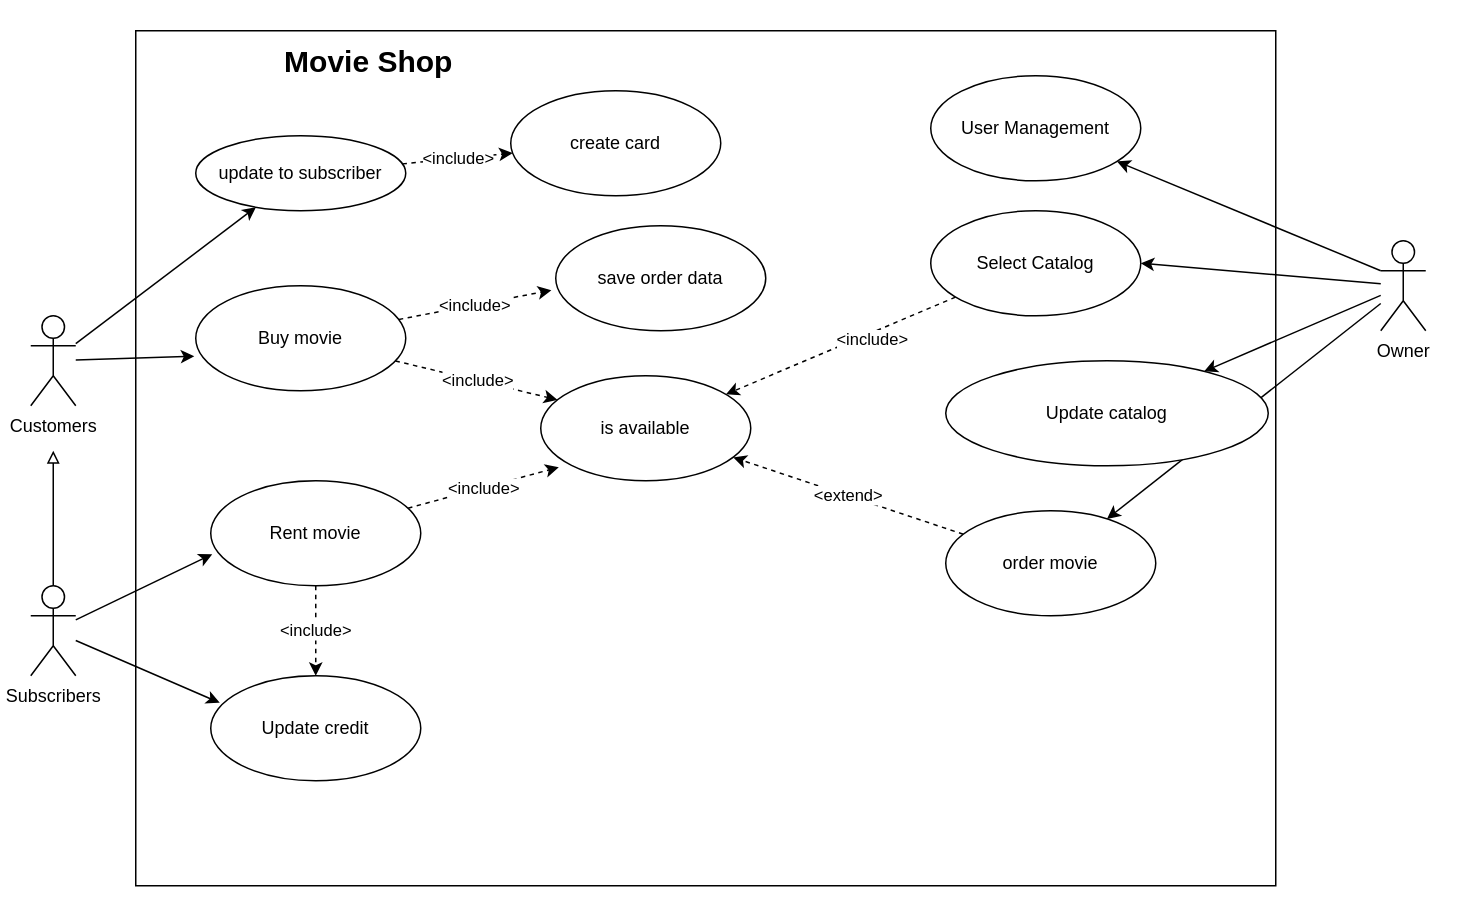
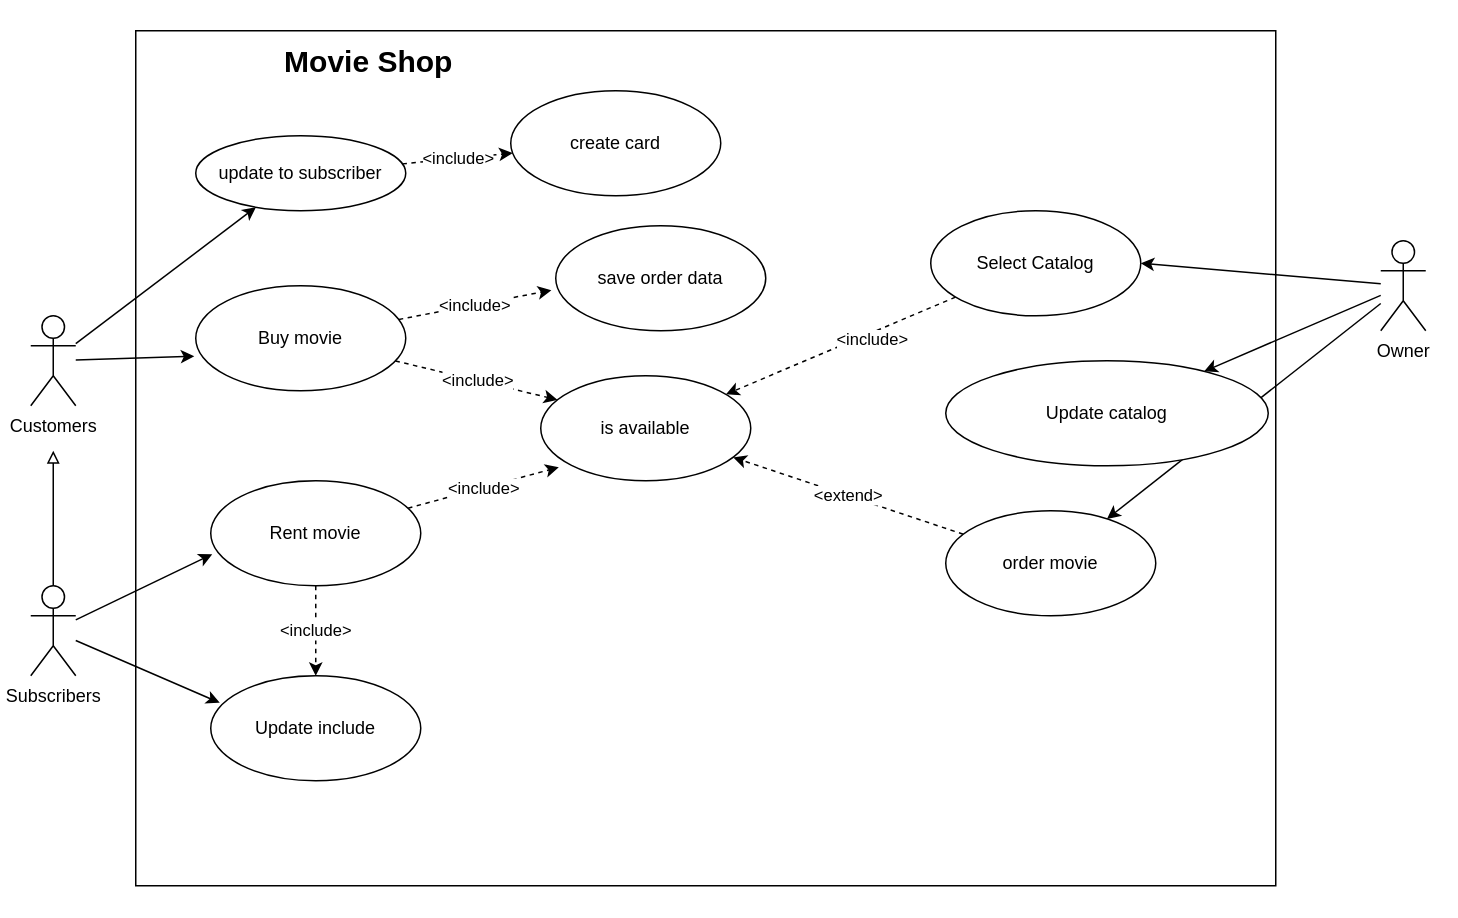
  <mxCell id="0" />
  <mxCell id="1" parent="0" />
  <mxCell id="2" value="" style="rounded=0;whiteSpace=wrap;html=1;verticalAlign=middle;" vertex="1" parent="1"><mxGeometry x="90" y="20" width="760" height="570" as="geometry" /></mxCell>
  <mxCell id="3" style="edgeStyle=none;rounded=0;orthogonalLoop=1;jettySize=auto;html=1;entryX=-0.007;entryY=0.671;entryDx=0;entryDy=0;entryPerimeter=0;startArrow=none;startFill=0;endArrow=classic;endFill=1;" edge="1" parent="1" source="5" target="12"><mxGeometry relative="1" as="geometry" /></mxCell>
  <mxCell id="4" style="edgeStyle=none;rounded=0;orthogonalLoop=1;jettySize=auto;html=1;startArrow=none;startFill=0;endArrow=classic;endFill=1;" edge="1" parent="1" source="5" target="19"><mxGeometry relative="1" as="geometry" /></mxCell>
  <mxCell id="5" value="Customers" style="shape=umlActor;verticalLabelPosition=bottom;verticalAlign=top;html=1;" vertex="1" parent="1"><mxGeometry x="20" y="210" width="30" height="60" as="geometry" /></mxCell>
  <mxCell id="6" style="edgeStyle=none;rounded=0;orthogonalLoop=1;jettySize=auto;html=1;startArrow=none;startFill=0;endArrow=block;endFill=0;" edge="1" parent="1" source="9"><mxGeometry relative="1" as="geometry"><mxPoint x="35" y="300" as="targetPoint" /></mxGeometry></mxCell>
  <mxCell id="7" style="edgeStyle=none;rounded=0;orthogonalLoop=1;jettySize=auto;html=1;entryX=0.007;entryY=0.7;entryDx=0;entryDy=0;entryPerimeter=0;startArrow=none;startFill=0;endArrow=classic;endFill=1;" edge="1" parent="1" source="9" target="15"><mxGeometry relative="1" as="geometry" /></mxCell>
  <mxCell id="8" style="edgeStyle=none;rounded=0;orthogonalLoop=1;jettySize=auto;html=1;entryX=0.043;entryY=0.257;entryDx=0;entryDy=0;entryPerimeter=0;startArrow=none;startFill=0;endArrow=classic;endFill=1;" edge="1" parent="1" source="9" target="16"><mxGeometry relative="1" as="geometry"><mxPoint x="143.02" y="454" as="targetPoint" /></mxGeometry></mxCell>
  <mxCell id="9" value="Subscribers" style="shape=umlActor;verticalLabelPosition=bottom;verticalAlign=top;html=1;" vertex="1" parent="1"><mxGeometry x="20" y="390" width="30" height="60" as="geometry" /></mxCell>
  <mxCell id="10" value="&amp;lt;include&amp;gt;" style="edgeStyle=none;rounded=0;orthogonalLoop=1;jettySize=auto;html=1;entryX=0.079;entryY=0.229;entryDx=0;entryDy=0;entryPerimeter=0;startArrow=none;startFill=0;endArrow=classic;endFill=1;dashed=1;" edge="1" parent="1" source="12" target="17"><mxGeometry relative="1" as="geometry" /></mxCell>
  <mxCell id="11" value="&amp;lt;include&amp;gt;" style="edgeStyle=none;rounded=0;orthogonalLoop=1;jettySize=auto;html=1;entryX=-0.021;entryY=0.614;entryDx=0;entryDy=0;entryPerimeter=0;dashed=1;startArrow=none;startFill=0;endArrow=classic;endFill=1;" edge="1" parent="1" source="12" target="23"><mxGeometry relative="1" as="geometry" /></mxCell>
  <mxCell id="12" value="Buy movie" style="ellipse;whiteSpace=wrap;html=1;verticalAlign=middle;" vertex="1" parent="1"><mxGeometry x="130" y="190" width="140" height="70" as="geometry" /></mxCell>
  <mxCell id="13" value="&amp;lt;include&amp;gt;" style="edgeStyle=none;rounded=0;orthogonalLoop=1;jettySize=auto;html=1;entryX=0.5;entryY=0;entryDx=0;entryDy=0;startArrow=none;startFill=0;endArrow=classic;endFill=1;dashed=1;" edge="1" parent="1" source="15" target="16"><mxGeometry relative="1" as="geometry" /></mxCell>
  <mxCell id="14" value="&amp;lt;include&amp;gt;" style="edgeStyle=none;rounded=0;orthogonalLoop=1;jettySize=auto;html=1;entryX=0.086;entryY=0.871;entryDx=0;entryDy=0;entryPerimeter=0;dashed=1;startArrow=none;startFill=0;endArrow=classic;endFill=1;" edge="1" parent="1" source="15" target="17"><mxGeometry relative="1" as="geometry" /></mxCell>
  <mxCell id="15" value="Rent movie" style="ellipse;whiteSpace=wrap;html=1;verticalAlign=middle;" vertex="1" parent="1"><mxGeometry x="140" y="320" width="140" height="70" as="geometry" /></mxCell>
- <mxCell id="16" value="Update credit" style="ellipse;whiteSpace=wrap;html=1;verticalAlign=middle;" vertex="1" parent="1"><mxGeometry x="140" y="450" width="140" height="70" as="geometry" /></mxCell>
+ <mxCell id="16" value="Update include" style="ellipse;whiteSpace=wrap;html=1;verticalAlign=middle;" vertex="1" parent="1"><mxGeometry x="140" y="450" width="140" height="70" as="geometry" /></mxCell>
  <mxCell id="17" value="is available" style="ellipse;whiteSpace=wrap;html=1;verticalAlign=middle;" vertex="1" parent="1"><mxGeometry x="360" y="250" width="140" height="70" as="geometry" /></mxCell>
  <mxCell id="18" value="&amp;lt;include&amp;gt;" style="edgeStyle=none;rounded=0;orthogonalLoop=1;jettySize=auto;html=1;startArrow=none;startFill=0;endArrow=classic;endFill=1;dashed=1;" edge="1" parent="1" source="19" target="20"><mxGeometry relative="1" as="geometry" /></mxCell>
  <mxCell id="19" value="update to subscriber" style="ellipse;whiteSpace=wrap;html=1;verticalAlign=middle;" vertex="1" parent="1"><mxGeometry x="130" y="90" width="140" height="50" as="geometry" /></mxCell>
  <mxCell id="20" value="create card" style="ellipse;whiteSpace=wrap;html=1;verticalAlign=middle;" vertex="1" parent="1"><mxGeometry x="340" y="60" width="140" height="70" as="geometry" /></mxCell>
  <mxCell id="21" value="&amp;lt;extend&amp;gt;" style="edgeStyle=none;rounded=0;orthogonalLoop=1;jettySize=auto;html=1;dashed=1;startArrow=none;startFill=0;endArrow=classic;endFill=1;" edge="1" parent="1" source="22" target="17"><mxGeometry relative="1" as="geometry" /></mxCell>
  <mxCell id="22" value="order movie" style="ellipse;whiteSpace=wrap;html=1;verticalAlign=middle;" vertex="1" parent="1"><mxGeometry x="630" y="340" width="140" height="70" as="geometry" /></mxCell>
  <mxCell id="23" value="save order data" style="ellipse;whiteSpace=wrap;html=1;verticalAlign=middle;" vertex="1" parent="1"><mxGeometry x="370" y="150" width="140" height="70" as="geometry" /></mxCell>
  <mxCell id="24" value="&lt;font style=&quot;font-size: 20px&quot;&gt;&lt;b&gt;Movie Shop&lt;/b&gt;&lt;/font&gt;" style="text;html=1;align=center;verticalAlign=middle;resizable=0;points=[];autosize=1;strokeColor=none;" vertex="1" parent="1"><mxGeometry x="180" y="30" width="130" height="20" as="geometry" /></mxCell>
- <mxCell id="25" style="edgeStyle=none;rounded=0;orthogonalLoop=1;jettySize=auto;html=1;exitX=0;exitY=0.333;exitDx=0;exitDy=0;exitPerimeter=0;startArrow=none;startFill=0;endArrow=classic;endFill=1;" edge="1" parent="1" source="29" target="31"><mxGeometry relative="1" as="geometry" /></mxCell>
  <mxCell id="26" style="edgeStyle=none;rounded=0;orthogonalLoop=1;jettySize=auto;html=1;startArrow=none;startFill=0;endArrow=classic;endFill=1;" edge="1" parent="1" source="29" target="22"><mxGeometry relative="1" as="geometry" /></mxCell>
  <mxCell id="27" style="edgeStyle=none;rounded=0;orthogonalLoop=1;jettySize=auto;html=1;startArrow=none;startFill=0;endArrow=classic;endFill=1;" edge="1" parent="1" source="29" target="30"><mxGeometry relative="1" as="geometry" /></mxCell>
  <mxCell id="28" style="edgeStyle=none;rounded=0;orthogonalLoop=1;jettySize=auto;html=1;entryX=1;entryY=0.5;entryDx=0;entryDy=0;startArrow=none;startFill=0;endArrow=classic;endFill=1;" edge="1" parent="1" source="29" target="34"><mxGeometry relative="1" as="geometry" /></mxCell>
  <mxCell id="29" value="Owner" style="shape=umlActor;verticalLabelPosition=bottom;verticalAlign=top;html=1;outlineConnect=0;" vertex="1" parent="1"><mxGeometry x="920" y="160" width="30" height="60" as="geometry" /></mxCell>
  <mxCell id="30" value="Update catalog" style="ellipse;whiteSpace=wrap;html=1;verticalAlign=middle;" vertex="1" parent="1"><mxGeometry x="630" y="240" width="215" height="70" as="geometry" /></mxCell>
- <mxCell id="31" value="User Management" style="ellipse;whiteSpace=wrap;html=1;verticalAlign=middle;" vertex="1" parent="1"><mxGeometry x="620" y="50" width="140" height="70" as="geometry" /></mxCell>
  <mxCell id="32" style="edgeStyle=none;rounded=0;orthogonalLoop=1;jettySize=auto;html=1;dashed=1;startArrow=none;startFill=0;endArrow=classic;endFill=1;" edge="1" parent="1" source="34" target="17"><mxGeometry relative="1" as="geometry" /></mxCell>
  <mxCell id="33" value="&amp;lt;include&amp;gt;" style="edgeLabel;html=1;align=center;verticalAlign=middle;resizable=0;points=[];" vertex="1" connectable="0" parent="32"><mxGeometry x="-0.256" y="4" relative="1" as="geometry"><mxPoint as="offset" /></mxGeometry></mxCell>
  <mxCell id="34" value="Select Catalog" style="ellipse;whiteSpace=wrap;html=1;verticalAlign=middle;" vertex="1" parent="1"><mxGeometry x="620" y="140" width="140" height="70" as="geometry" /></mxCell>
